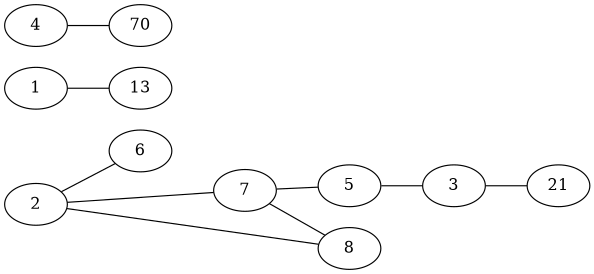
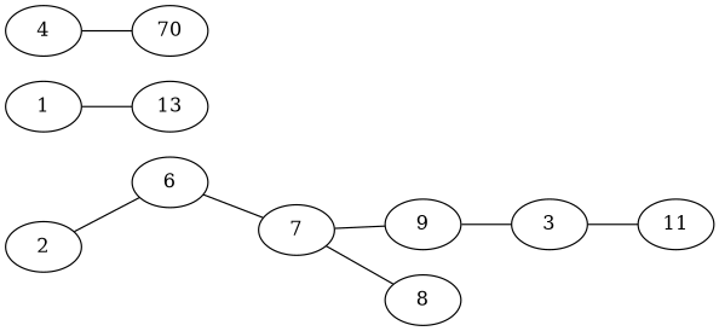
  strict graph {
    rankdir=LR
    node [style=vertex]
    edge [style="edge"]
    2
    6
    8
    7
-   9 [label=5]
+   9
    3
    n7 [label=13]
    1
-   11 [label=21]
+   11
    n10 [label=4]
    n11 [label=70]
    2 -- 6
-   2 -- 8
-   2 -- 7
+   6 -- 7
    7 -- 8
    7 -- 9
    9 -- 3
    3 -- 11
    1 -- n7
    n10 -- n11
  }
